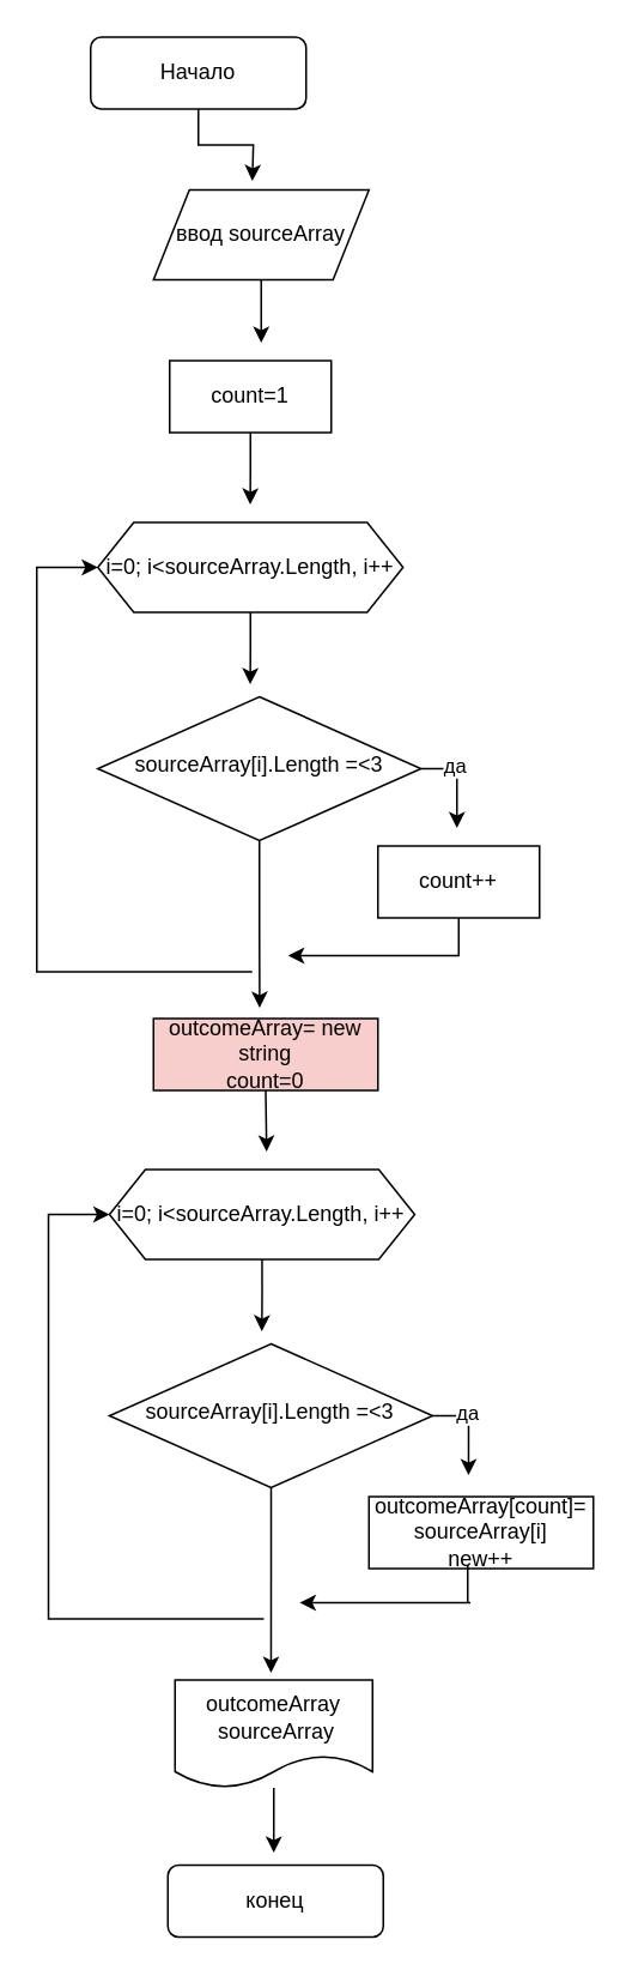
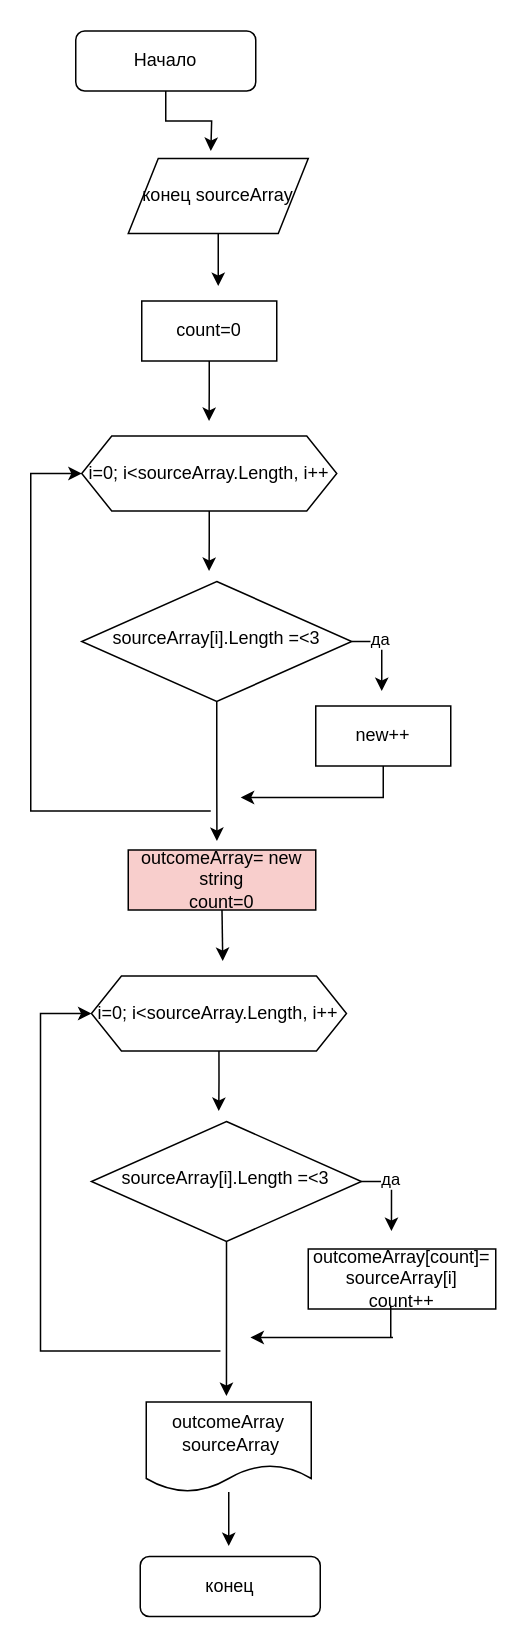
  <mxCell id="0" />
  <mxCell id="1" parent="0" />
  <mxCell id="2" style="edgeStyle=orthogonalEdgeStyle;rounded=0;orthogonalLoop=1;jettySize=auto;html=1;exitX=0.5;exitY=1;exitDx=0;exitDy=0;" edge="1" parent="1" source="3"><mxGeometry relative="1" as="geometry"><mxPoint x="140.059" y="100" as="targetPoint" /></mxGeometry></mxCell>
  <mxCell id="3" value="Начало" style="rounded=1;whiteSpace=wrap;html=1;fontSize=12;glass=0;strokeWidth=1;shadow=0;" parent="1" vertex="1"><mxGeometry x="50" y="20" width="120" height="40" as="geometry" /></mxCell>
  <mxCell id="4" style="edgeStyle=orthogonalEdgeStyle;rounded=0;orthogonalLoop=1;jettySize=auto;html=1;exitX=1;exitY=0.5;exitDx=0;exitDy=0;" edge="1" parent="1" source="8"><mxGeometry relative="1" as="geometry"><mxPoint x="254" y="460" as="targetPoint" /></mxGeometry></mxCell>
  <mxCell id="5" value="да" style="edgeLabel;html=1;align=center;verticalAlign=middle;resizable=0;points=[];" vertex="1" connectable="0" parent="4"><mxGeometry x="-0.302" y="2" relative="1" as="geometry"><mxPoint as="offset" /></mxGeometry></mxCell>
  <mxCell id="6" style="edgeStyle=orthogonalEdgeStyle;rounded=0;orthogonalLoop=1;jettySize=auto;html=1;exitX=0.5;exitY=1;exitDx=0;exitDy=0;entryX=0.473;entryY=-0.15;entryDx=0;entryDy=0;entryPerimeter=0;" edge="1" parent="1" source="8" target="18"><mxGeometry relative="1" as="geometry" /></mxCell>
  <mxCell id="7" style="edgeStyle=orthogonalEdgeStyle;rounded=0;orthogonalLoop=1;jettySize=auto;html=1;entryX=0;entryY=0.5;entryDx=0;entryDy=0;" edge="1" parent="1" target="12"><mxGeometry relative="1" as="geometry"><mxPoint x="140" y="540" as="sourcePoint" /><Array as="points"><mxPoint x="20" y="540" /><mxPoint x="20" y="315" /></Array></mxGeometry></mxCell>
  <mxCell id="8" value="sourceArray[i].Length =&amp;lt;3" style="rhombus;whiteSpace=wrap;html=1;shadow=0;fontFamily=Helvetica;fontSize=12;align=center;strokeWidth=1;spacing=6;spacingTop=-4;" parent="1" vertex="1"><mxGeometry x="54" y="387" width="180" height="80" as="geometry" /></mxCell>
  <mxCell id="9" style="edgeStyle=orthogonalEdgeStyle;rounded=0;orthogonalLoop=1;jettySize=auto;html=1;" edge="1" parent="1" source="10"><mxGeometry relative="1" as="geometry"><mxPoint x="145" y="190" as="targetPoint" /></mxGeometry></mxCell>
- <mxCell id="10" value="ввод sourceArray" style="shape=parallelogram;perimeter=parallelogramPerimeter;whiteSpace=wrap;html=1;fixedSize=1;" vertex="1" parent="1"><mxGeometry x="85" y="105" width="120" height="50" as="geometry" /></mxCell>
+ <mxCell id="10" value="конец sourceArray" style="shape=parallelogram;perimeter=parallelogramPerimeter;whiteSpace=wrap;html=1;fixedSize=1;" vertex="1" parent="1"><mxGeometry x="85" y="105" width="120" height="50" as="geometry" /></mxCell>
  <mxCell id="11" style="edgeStyle=orthogonalEdgeStyle;rounded=0;orthogonalLoop=1;jettySize=auto;html=1;exitX=0.5;exitY=1;exitDx=0;exitDy=0;" edge="1" parent="1" source="12"><mxGeometry relative="1" as="geometry"><mxPoint x="138.882" y="380" as="targetPoint" /></mxGeometry></mxCell>
  <mxCell id="12" value="i=0; i&amp;lt;sourceArray.Length, i++" style="shape=hexagon;perimeter=hexagonPerimeter2;whiteSpace=wrap;html=1;fixedSize=1;" vertex="1" parent="1"><mxGeometry x="54" y="290" width="170" height="50" as="geometry" /></mxCell>
  <mxCell id="13" style="edgeStyle=orthogonalEdgeStyle;rounded=0;orthogonalLoop=1;jettySize=auto;html=1;exitX=0.5;exitY=1;exitDx=0;exitDy=0;" edge="1" parent="1" source="14"><mxGeometry relative="1" as="geometry"><mxPoint x="138.882" y="280" as="targetPoint" /></mxGeometry></mxCell>
- <mxCell id="14" value="count=1" style="rounded=0;whiteSpace=wrap;html=1;" vertex="1" parent="1"><mxGeometry x="94" y="200" width="90" height="40" as="geometry" /></mxCell>
+ <mxCell id="14" value="count=0" style="rounded=0;whiteSpace=wrap;html=1;" vertex="1" parent="1"><mxGeometry x="94" y="200" width="90" height="40" as="geometry" /></mxCell>
  <mxCell id="15" style="edgeStyle=orthogonalEdgeStyle;rounded=0;orthogonalLoop=1;jettySize=auto;html=1;exitX=0.5;exitY=1;exitDx=0;exitDy=0;" edge="1" parent="1"><mxGeometry relative="1" as="geometry"><mxPoint x="255" y="501" as="sourcePoint" /><mxPoint x="160" y="531" as="targetPoint" /><Array as="points"><mxPoint x="255" y="531" /><mxPoint x="210" y="531" /></Array></mxGeometry></mxCell>
- <mxCell id="16" value="count++" style="rounded=0;whiteSpace=wrap;html=1;" vertex="1" parent="1"><mxGeometry x="210" y="470" width="90" height="40" as="geometry" /></mxCell>
+ <mxCell id="16" value="new++" style="rounded=0;whiteSpace=wrap;html=1;" vertex="1" parent="1"><mxGeometry x="210" y="470" width="90" height="40" as="geometry" /></mxCell>
  <mxCell id="17" style="edgeStyle=orthogonalEdgeStyle;rounded=0;orthogonalLoop=1;jettySize=auto;html=1;exitX=0.5;exitY=1;exitDx=0;exitDy=0;" edge="1" parent="1" source="18"><mxGeometry relative="1" as="geometry"><mxPoint x="148" y="640" as="targetPoint" /></mxGeometry></mxCell>
  <mxCell id="18" value="outcomeArray= new string&lt;br&gt;count=0" style="rounded=0;whiteSpace=wrap;html=1;fillColor=#f8cecc;" vertex="1" parent="1"><mxGeometry x="85" y="566" width="125" height="40" as="geometry" /></mxCell>
- <mxCell id="19" value="outcomeArray[count]= sourceArray[i]&lt;br&gt;new++" style="rounded=0;whiteSpace=wrap;html=1;" vertex="1" parent="1"><mxGeometry x="205" y="832" width="125" height="40" as="geometry" /></mxCell>
+ <mxCell id="19" value="outcomeArray[count]= sourceArray[i]&lt;br&gt;count++" style="rounded=0;whiteSpace=wrap;html=1;" vertex="1" parent="1"><mxGeometry x="205" y="832" width="125" height="40" as="geometry" /></mxCell>
  <mxCell id="20" value="конец" style="rounded=1;whiteSpace=wrap;html=1;fontSize=12;glass=0;strokeWidth=1;shadow=0;" vertex="1" parent="1"><mxGeometry x="93" y="1037" width="120" height="40" as="geometry" /></mxCell>
  <mxCell id="21" style="edgeStyle=orthogonalEdgeStyle;rounded=0;orthogonalLoop=1;jettySize=auto;html=1;" edge="1" parent="1" source="22"><mxGeometry relative="1" as="geometry"><mxPoint x="152" y="1030" as="targetPoint" /></mxGeometry></mxCell>
  <mxCell id="22" value="outcomeArray&lt;br&gt;&amp;nbsp;sourceArray" style="shape=document;whiteSpace=wrap;html=1;boundedLbl=1;" vertex="1" parent="1"><mxGeometry x="97" y="934" width="110" height="60" as="geometry" /></mxCell>
  <mxCell id="23" style="edgeStyle=orthogonalEdgeStyle;rounded=0;orthogonalLoop=1;jettySize=auto;html=1;exitX=1;exitY=0.5;exitDx=0;exitDy=0;" edge="1" parent="1" source="27"><mxGeometry relative="1" as="geometry"><mxPoint x="260.47" y="820" as="targetPoint" /></mxGeometry></mxCell>
  <mxCell id="24" value="да" style="edgeLabel;html=1;align=center;verticalAlign=middle;resizable=0;points=[];" vertex="1" connectable="0" parent="23"><mxGeometry x="-0.302" y="2" relative="1" as="geometry"><mxPoint as="offset" /></mxGeometry></mxCell>
  <mxCell id="25" style="edgeStyle=orthogonalEdgeStyle;rounded=0;orthogonalLoop=1;jettySize=auto;html=1;entryX=0;entryY=0.5;entryDx=0;entryDy=0;" edge="1" parent="1" target="29"><mxGeometry relative="1" as="geometry"><mxPoint x="146.47" y="900" as="sourcePoint" /><Array as="points"><mxPoint x="26.47" y="900" /><mxPoint x="26.47" y="675" /></Array></mxGeometry></mxCell>
  <mxCell id="26" style="edgeStyle=orthogonalEdgeStyle;rounded=0;orthogonalLoop=1;jettySize=auto;html=1;" edge="1" parent="1" source="27"><mxGeometry relative="1" as="geometry"><mxPoint x="150.47" y="930" as="targetPoint" /></mxGeometry></mxCell>
  <mxCell id="27" value="sourceArray[i].Length =&amp;lt;3" style="rhombus;whiteSpace=wrap;html=1;shadow=0;fontFamily=Helvetica;fontSize=12;align=center;strokeWidth=1;spacing=6;spacingTop=-4;" vertex="1" parent="1"><mxGeometry x="60.47" y="747" width="180" height="80" as="geometry" /></mxCell>
  <mxCell id="28" style="edgeStyle=orthogonalEdgeStyle;rounded=0;orthogonalLoop=1;jettySize=auto;html=1;exitX=0.5;exitY=1;exitDx=0;exitDy=0;" edge="1" parent="1" source="29"><mxGeometry relative="1" as="geometry"><mxPoint x="145.352" y="740" as="targetPoint" /></mxGeometry></mxCell>
  <mxCell id="29" value="i=0; i&amp;lt;sourceArray.Length, i++" style="shape=hexagon;perimeter=hexagonPerimeter2;whiteSpace=wrap;html=1;fixedSize=1;" vertex="1" parent="1"><mxGeometry x="60.47" y="650" width="170" height="50" as="geometry" /></mxCell>
  <mxCell id="30" style="edgeStyle=orthogonalEdgeStyle;rounded=0;orthogonalLoop=1;jettySize=auto;html=1;" edge="1" parent="1"><mxGeometry relative="1" as="geometry"><mxPoint x="260" y="870" as="sourcePoint" /><mxPoint x="166.47" y="891" as="targetPoint" /><Array as="points"><mxPoint x="261.47" y="891" /><mxPoint x="216.47" y="891" /></Array></mxGeometry></mxCell>
